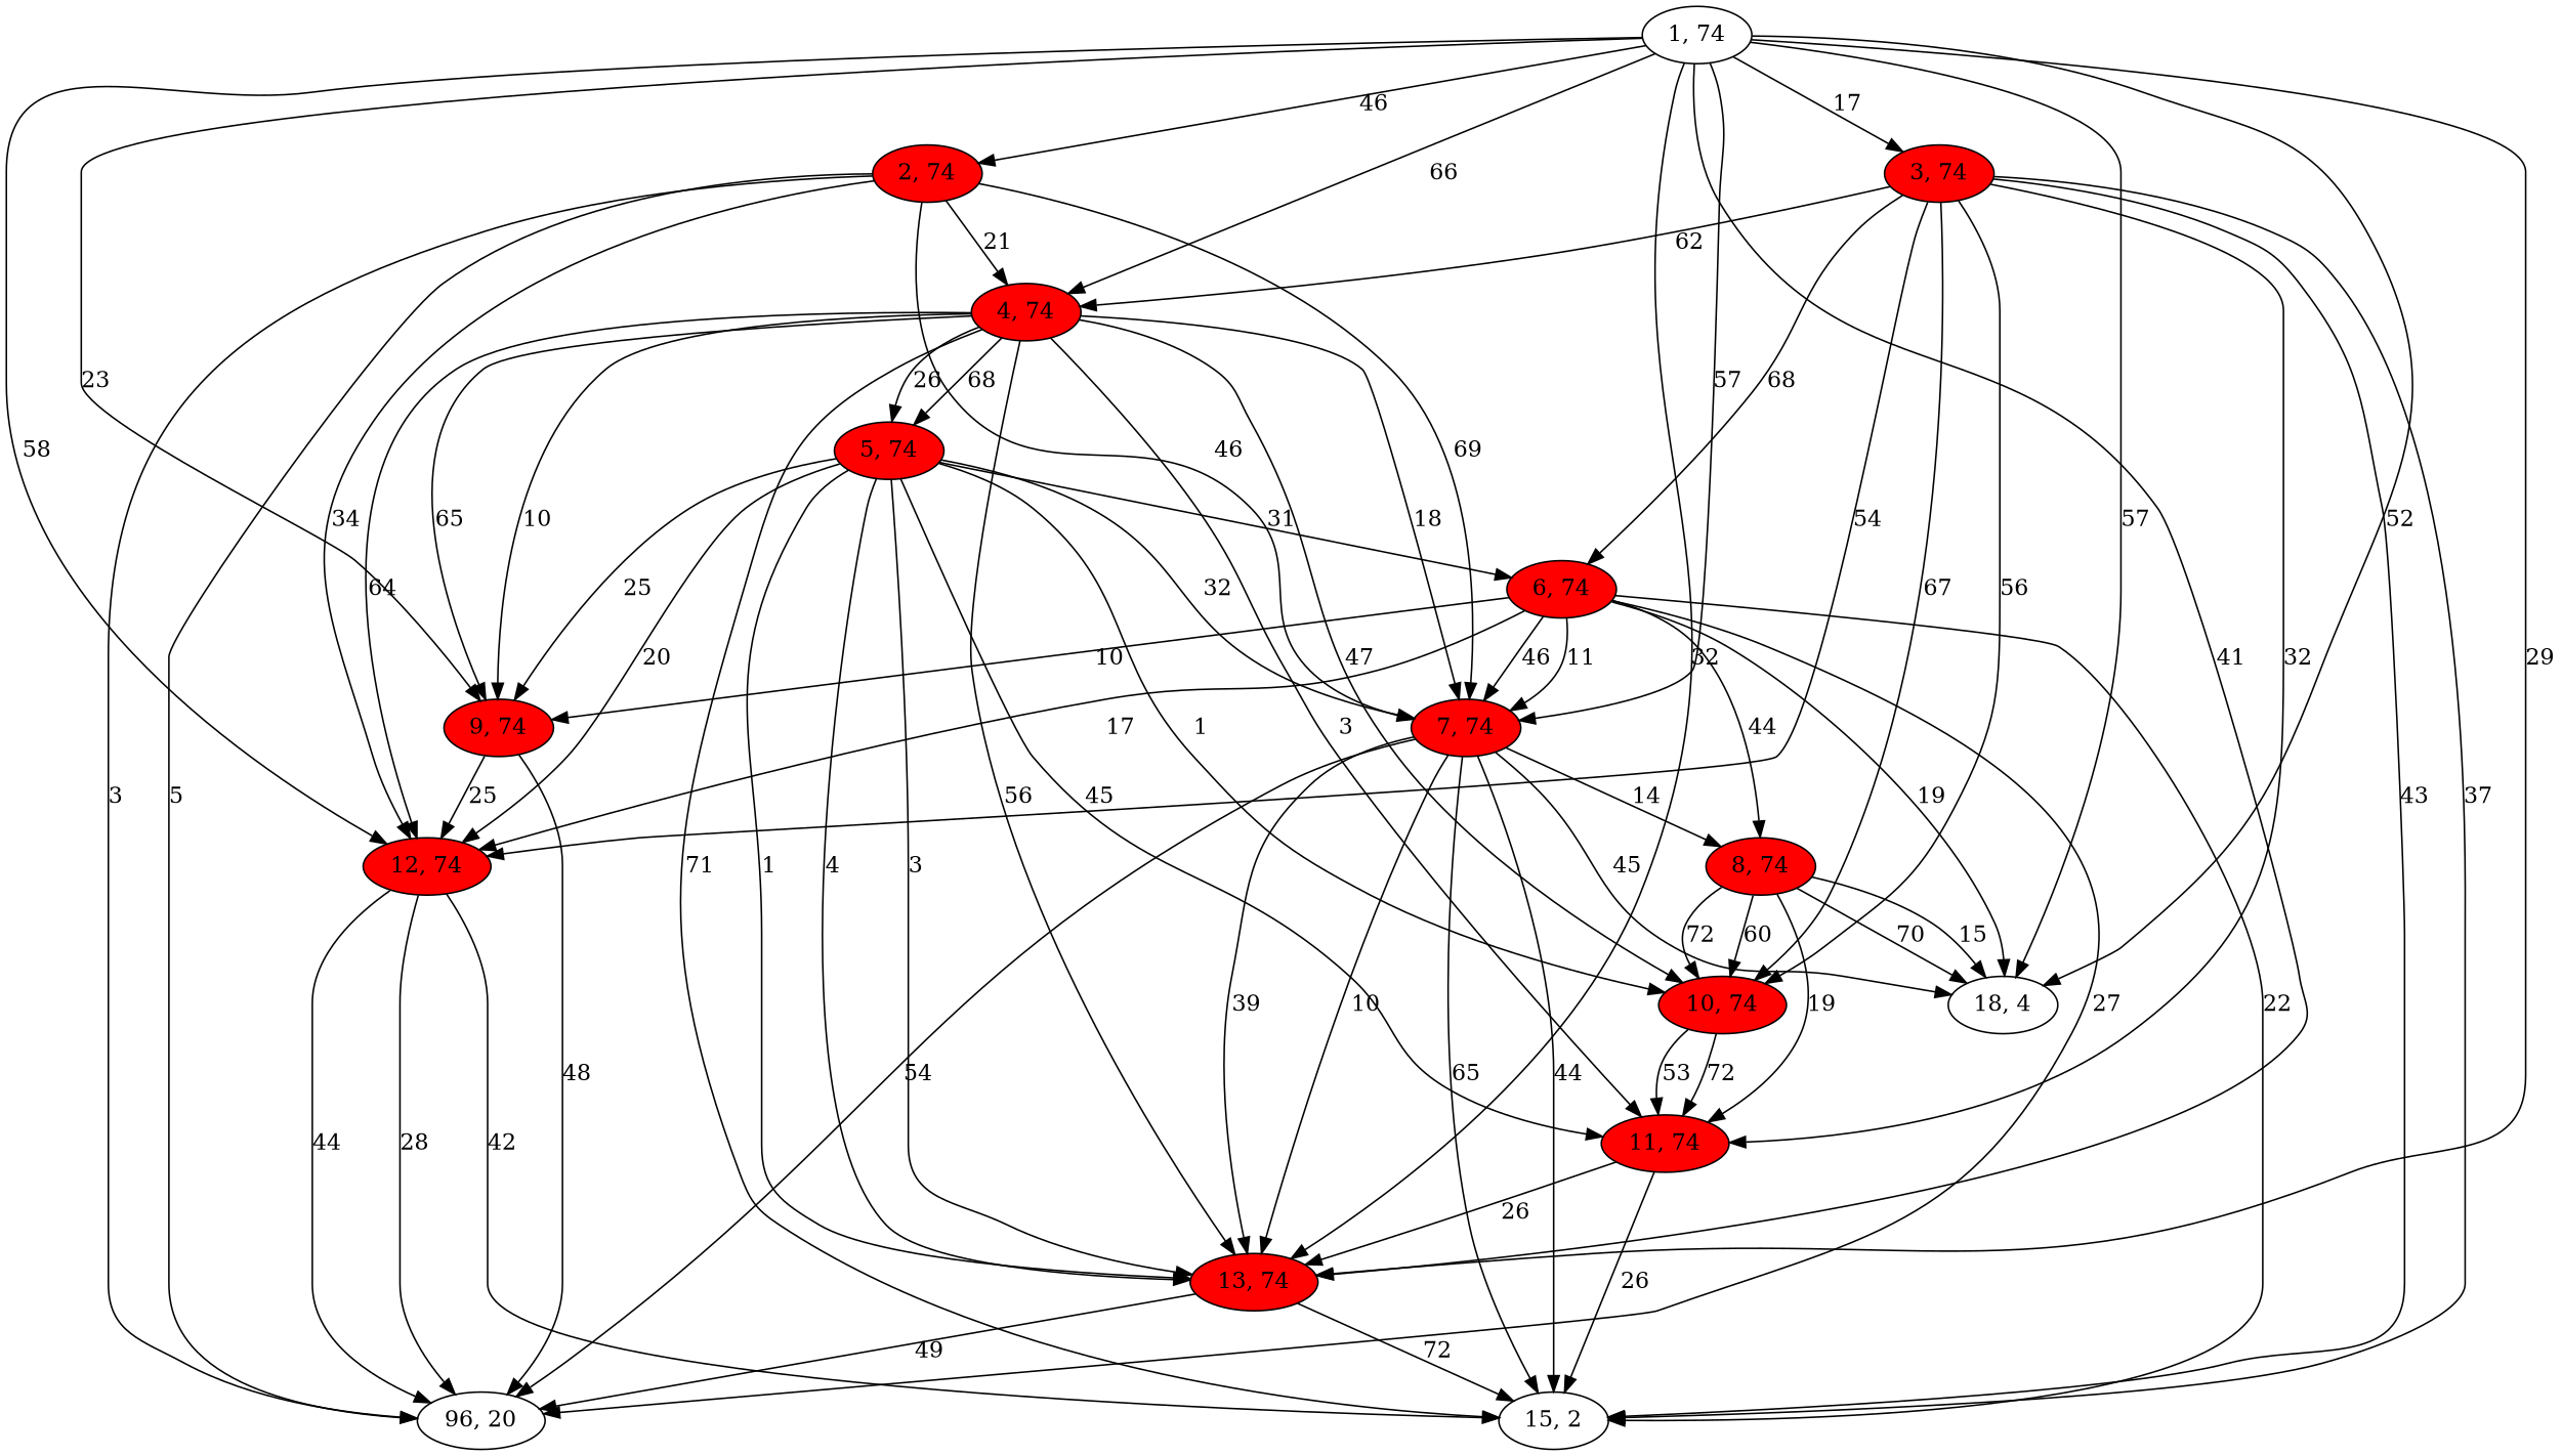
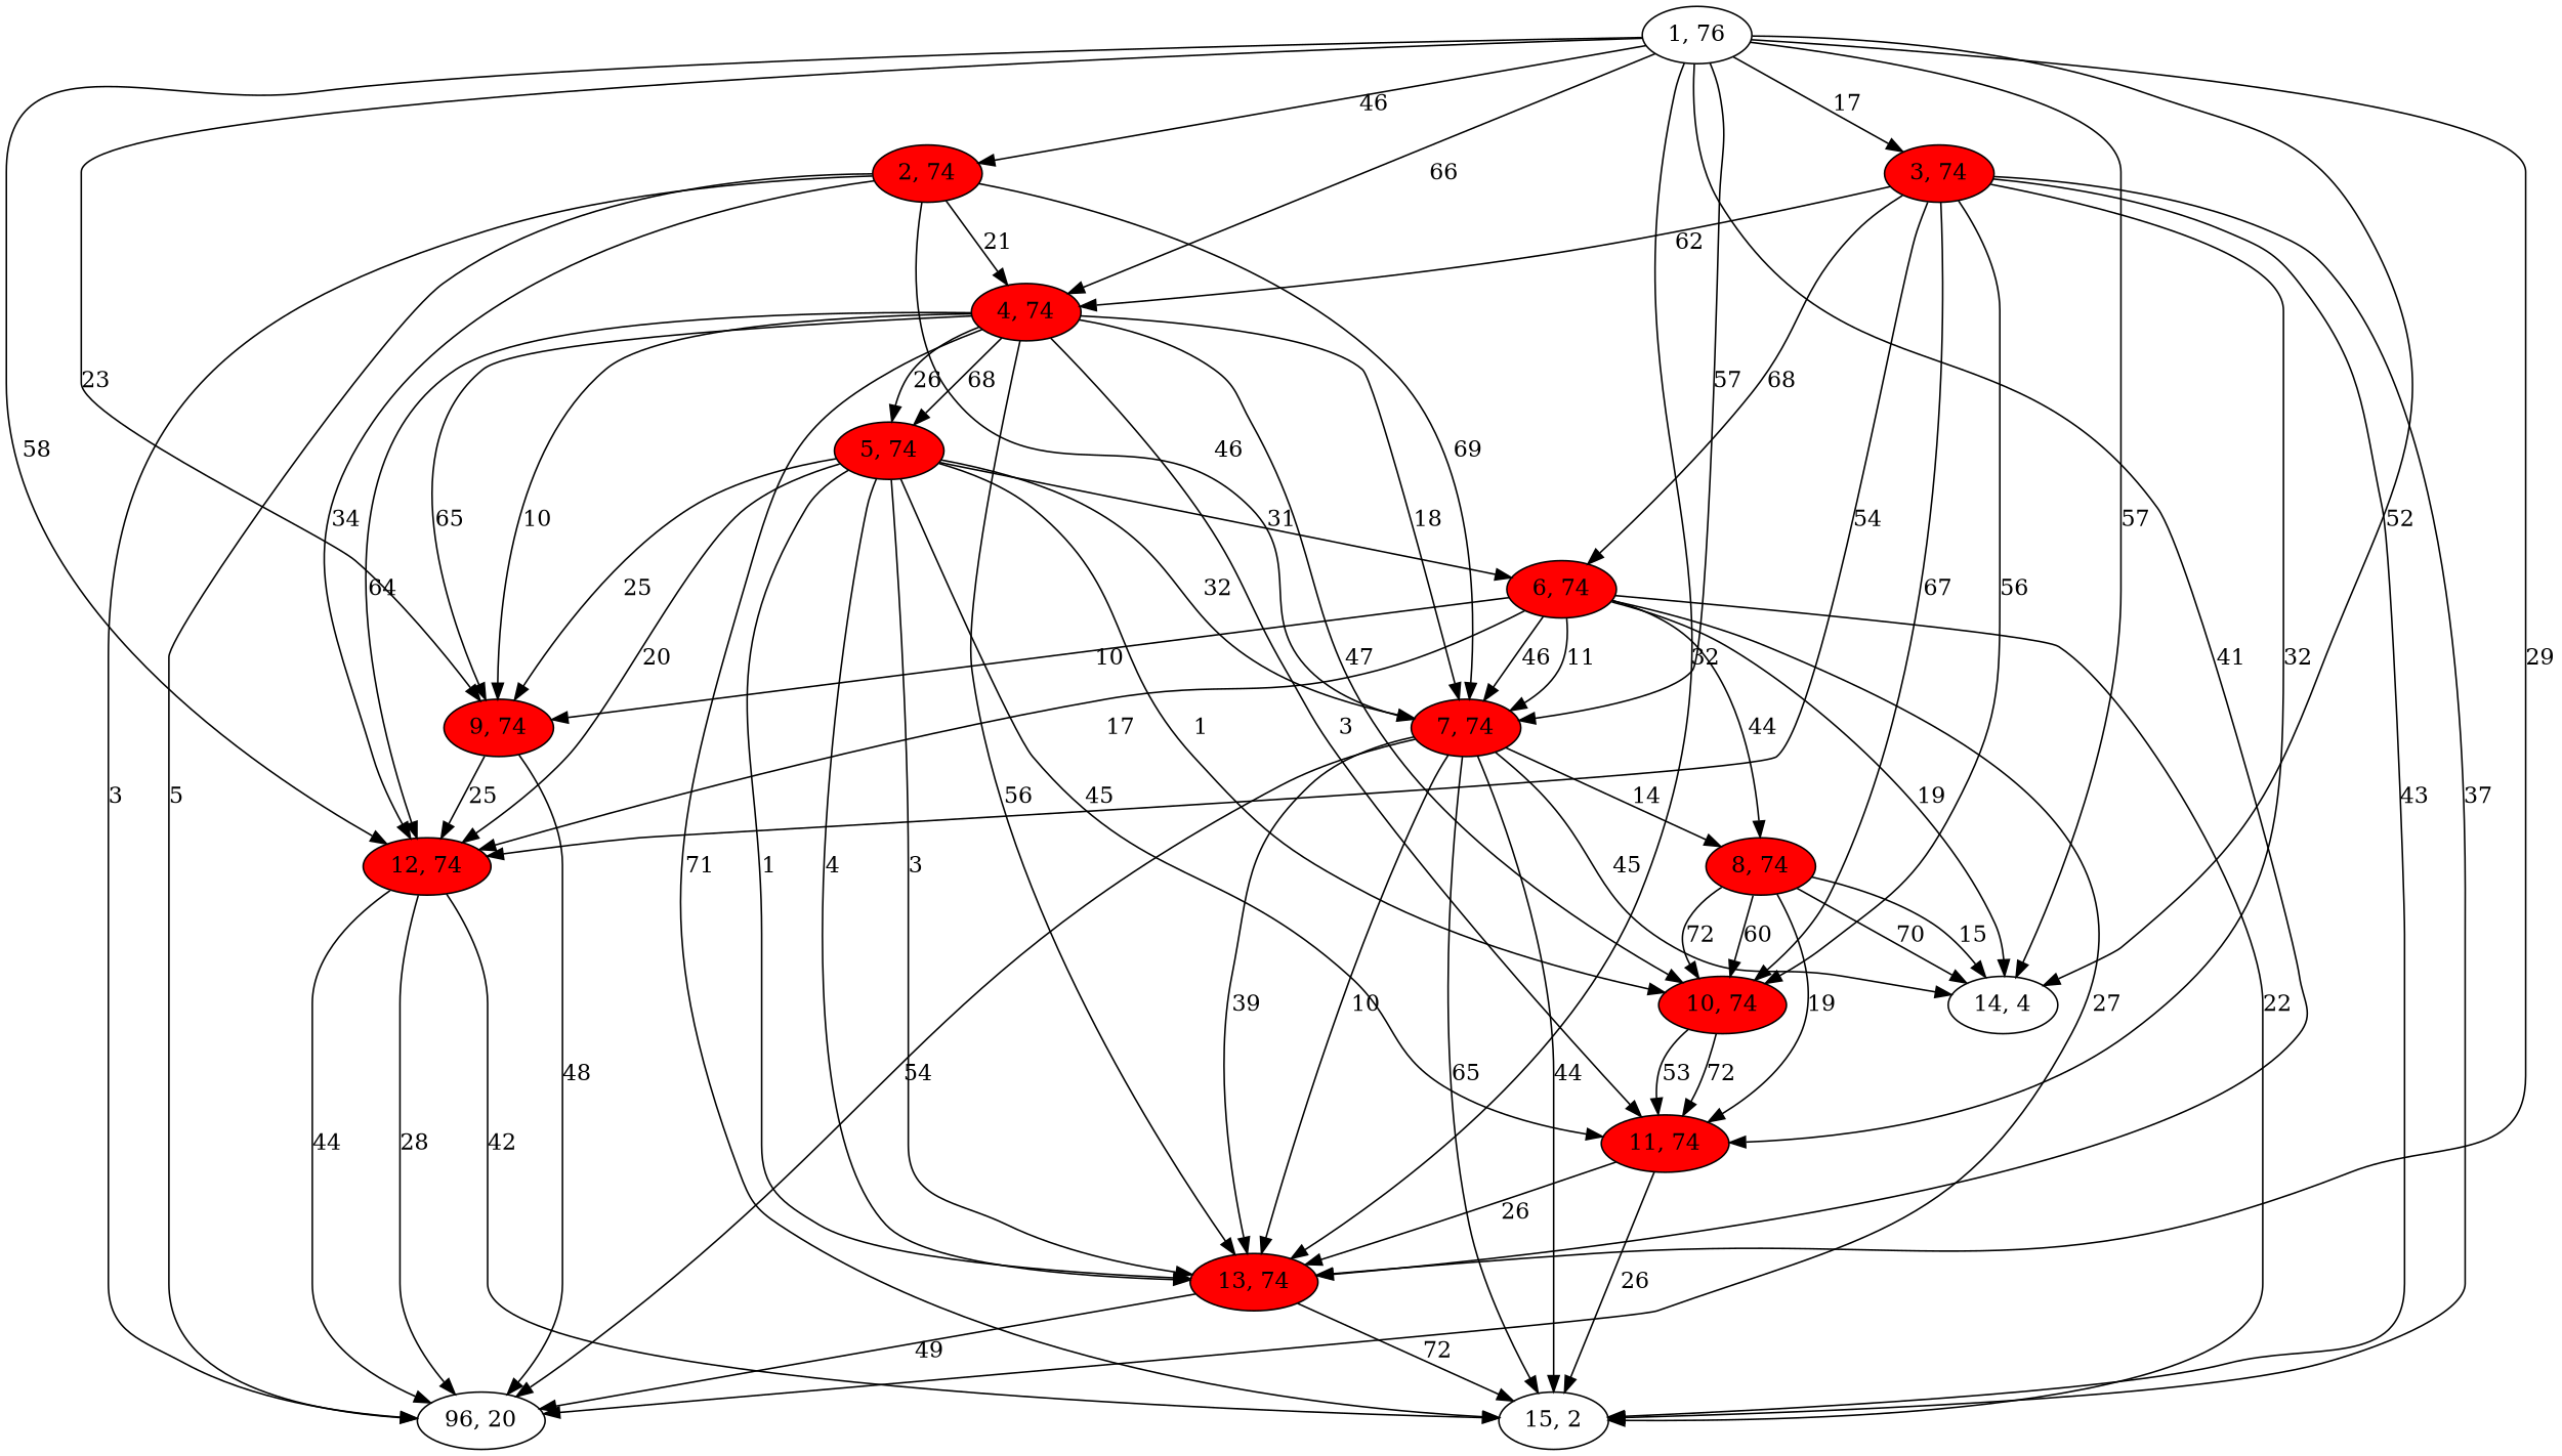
  digraph {
    node [fillcolor=red style=filled]
-   n1 [label="1, 74" fillcolor="" style=""]
+   n1 [label="1, 76" fillcolor="" style=""]
    n2 [label="2, 74"]
    n3 [label="3, 74"]
    n4 [label="4, 74"]
    n5 [label="7, 74"]
    n6 [label="9, 74"]
    n7 [label="12, 74"]
    n8 [label="13, 74"]
-   n9 [label="18, 4" fillcolor="" style=""]
+   n9 [label="14, 4" fillcolor="" style=""]
    n10 [label="96, 20" fillcolor="" style=""]
    n11 [label="6, 74"]
    n12 [label="10, 74"]
    n13 [label="11, 74"]
    n14 [label="15, 2" fillcolor="" style=""]
    n15 [label="5, 74"]
    n16 [label="8, 74"]
    n1 -> n2 [label=46]
    n1 -> n3 [label=17]
    n1 -> n4 [label=66]
    n1 -> n5 [label=57]
    n1 -> n6 [label=23]
    n1 -> n7 [label=58]
    n1 -> n8 [label=29]
    n1 -> n8 [label=32]
    n1 -> n8 [label=41]
    n1 -> n9 [label=52]
    n1 -> n9 [label=57]
    n2 -> n4 [label=21]
    n2 -> n5 [label=46]
    n2 -> n5 [label=69]
    n2 -> n7 [label=34]
    n2 -> n10 [label=5]
    n2 -> n10 [label=3]
    n3 -> n4 [label=62]
    n3 -> n7 [label=54]
    n3 -> n11 [label=68]
    n3 -> n12 [label=67]
    n3 -> n12 [label=56]
    n3 -> n13 [label=32]
    n3 -> n14 [label=43]
    n3 -> n14 [label=37]
    n4 -> n5 [label=18]
    n4 -> n6 [label=65]
    n4 -> n6 [label=10]
    n4 -> n7 [label=64]
    n4 -> n8 [label=56]
    n4 -> n12 [label=47]
    n4 -> n13 [label=3]
    n4 -> n14 [label=71]
    n4 -> n15 [label=68]
    n4 -> n15 [label=26]
    n5 -> n8 [label=39]
    n5 -> n8 [label=10]
    n5 -> n9 [label=45]
    n5 -> n10 [label=54]
    n5 -> n14 [label=44]
    n5 -> n14 [label=65]
    n5 -> n16 [label=14]
    n6 -> n7 [label=25]
    n6 -> n10 [label=48]
    n7 -> n10 [label=28]
    n7 -> n10 [label=44]
    n7 -> n14 [label=42]
    n8 -> n10 [label=49]
    n8 -> n14 [label=72]
    n11 -> n5 [label=11]
    n11 -> n5 [label=46]
    n11 -> n6 [label=10]
    n11 -> n7 [label=17]
    n11 -> n9 [label=19]
    n11 -> n10 [label=27]
    n11 -> n14 [label=22]
    n11 -> n16 [label=44]
    n12 -> n13 [label=72]
    n12 -> n13 [label=53]
    n13 -> n8 [label=26]
    n13 -> n14 [label=26]
    n15 -> n5 [label=32]
    n15 -> n6 [label=25]
    n15 -> n7 [label=20]
    n15 -> n8 [label=1]
    n15 -> n8 [label=4]
    n15 -> n8 [label=3]
    n15 -> n11 [label=31]
    n15 -> n12 [label=1]
    n15 -> n13 [label=45]
    n16 -> n9 [label=70]
    n16 -> n9 [label=15]
    n16 -> n12 [label=72]
    n16 -> n12 [label=60]
    n16 -> n13 [label=19]
  }
